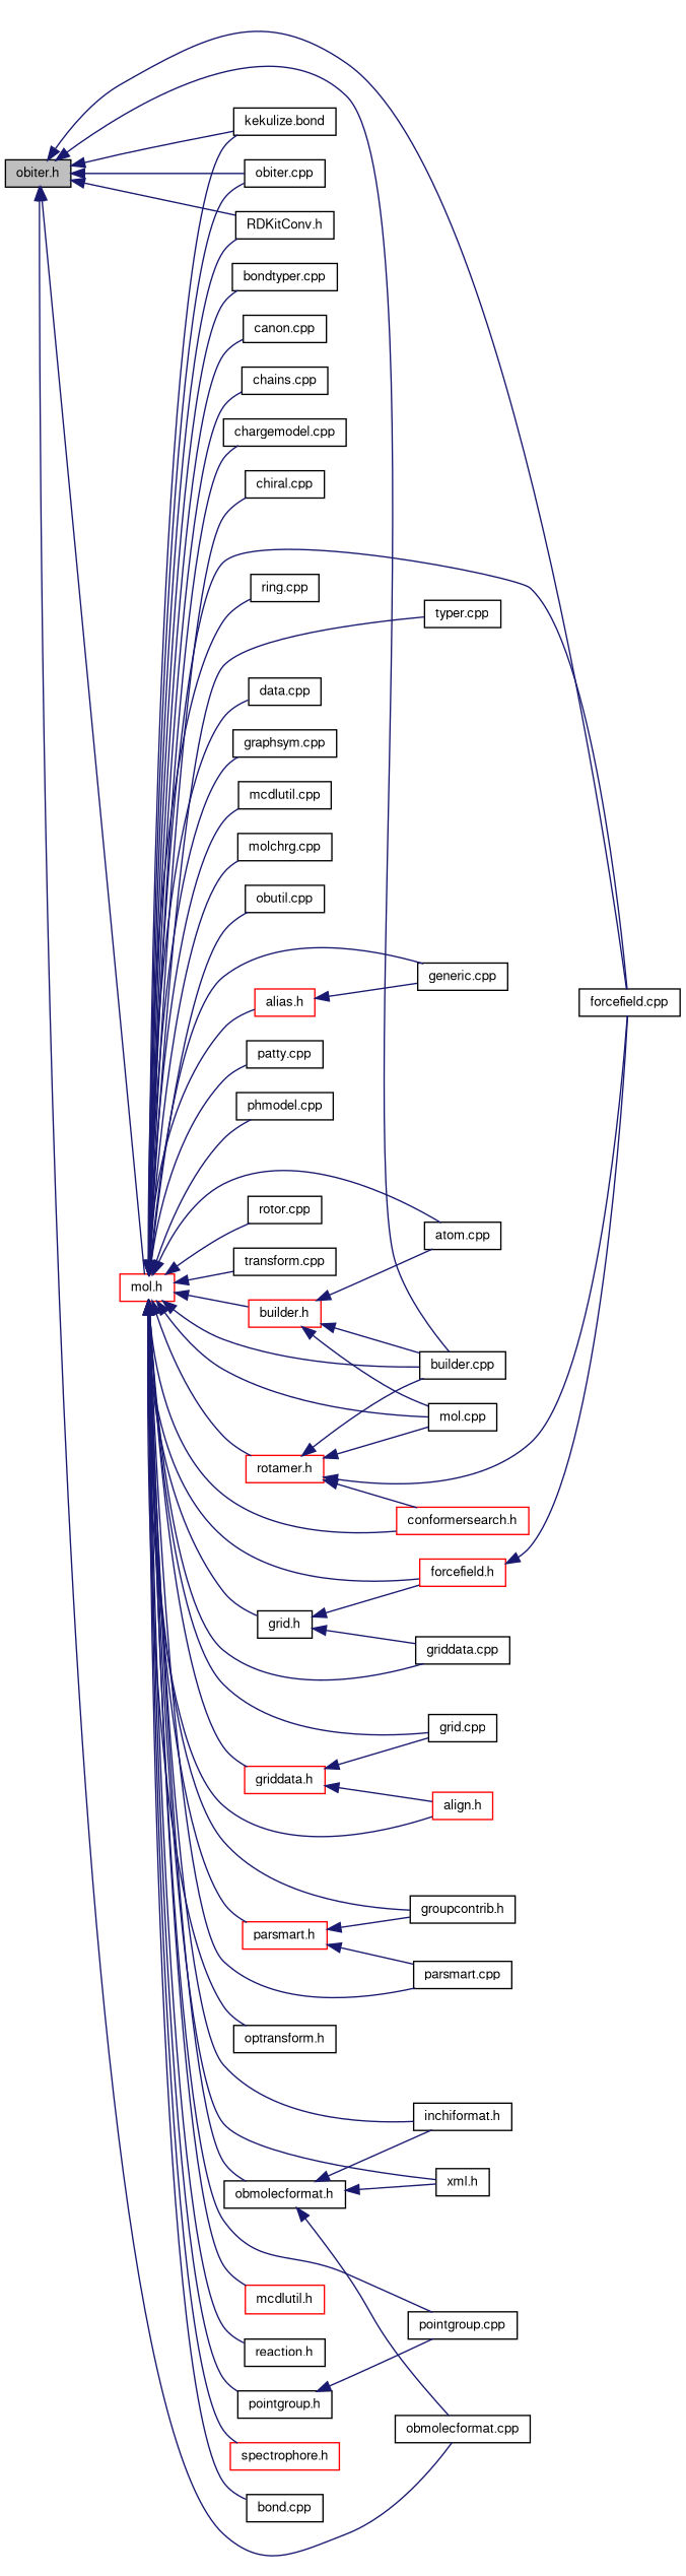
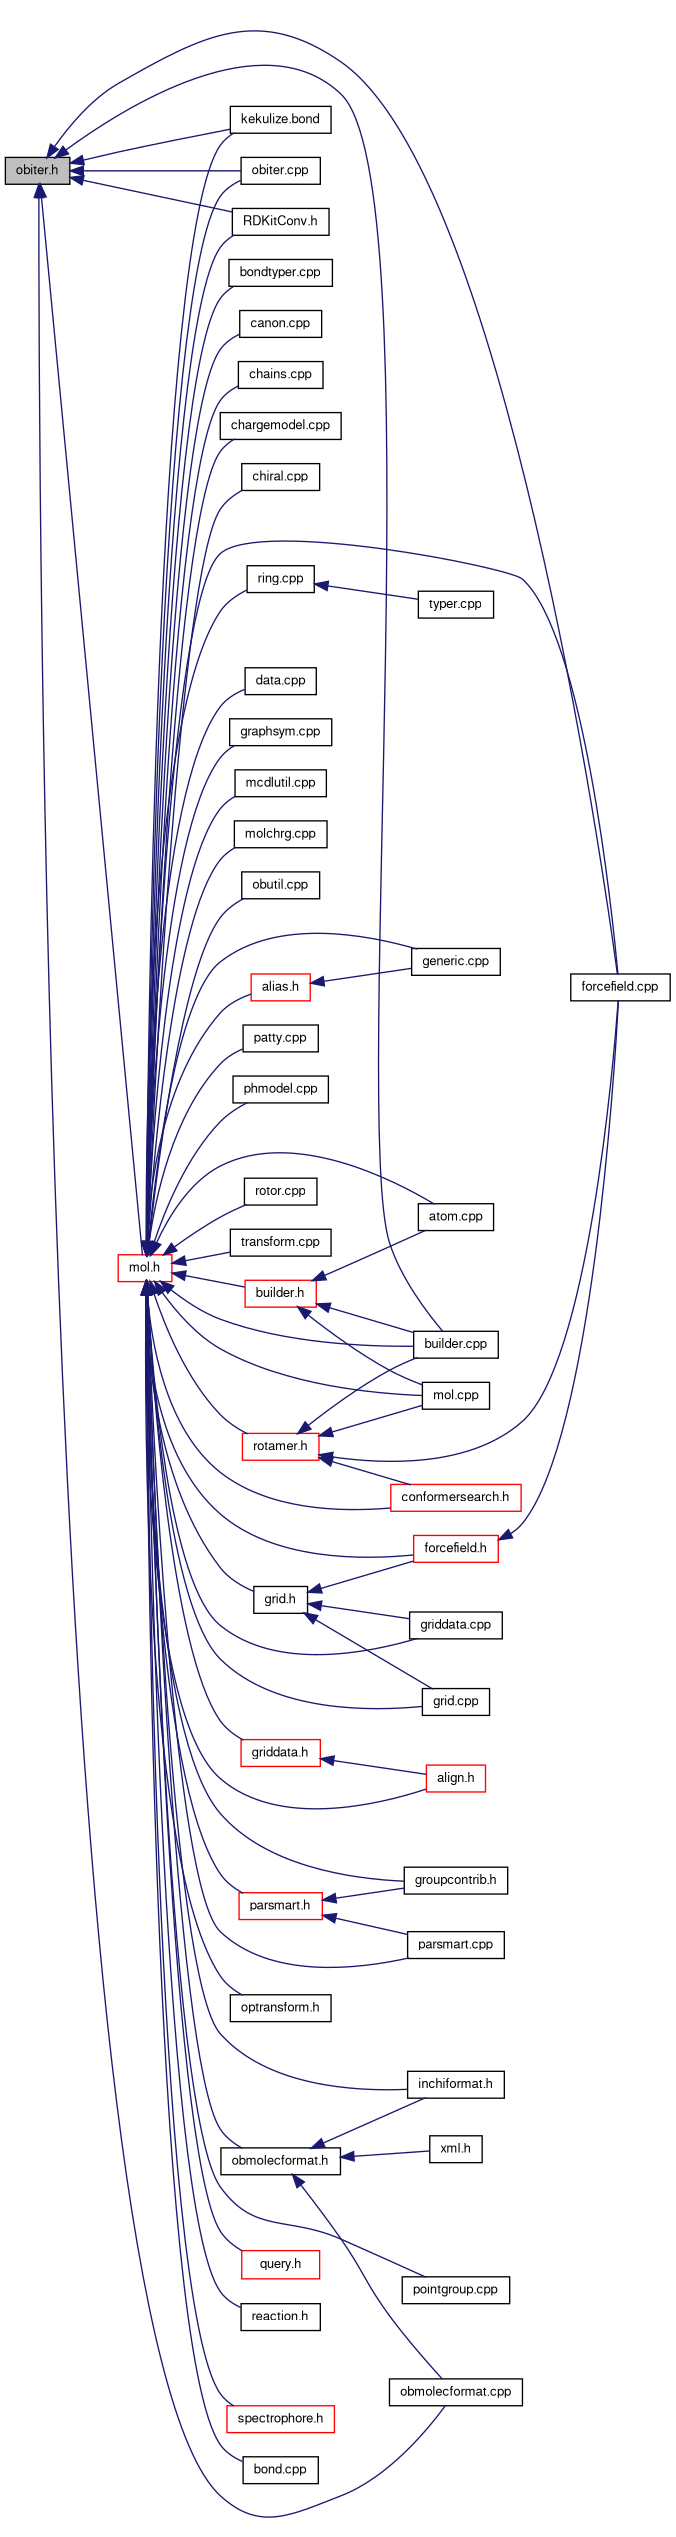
  digraph {
    rankdir=LR
    node [color=black fillcolor=white fontname=FreeSans fontsize=10 shape=record style=filled]
    edge [color=midnightblue dir=back fontname=FreeSans fontsize=10 labelfontname=FreeSans labelfontsize=10 style=solid]
    n1 [fillcolor=grey75 fontcolor=black height=0.2 label="obiter.h" width=0.4]
    n2 [color=red height=0.2 label="mol.h" width=0.4]
    n3 [height=0.2 label="builder.cpp" width=0.4]
    n4 [height=0.2 label="forcefield.cpp" width=0.4]
    n5 [height=0.2 label="obmolecformat.cpp" width=0.4]
    n6 [height=0.2 label="kekulize.bond" width=0.4]
    n7 [height=0.2 label="obiter.cpp" width=0.4]
    n8 [height=0.2 label="RDKitConv.h" width=0.4]
    n9 [color=red height=0.2 label="alias.h" width=0.4]
    n10 [height=0.2 label="generic.cpp" width=0.4]
    n11 [color=red height=0.2 label="builder.h" width=0.4]
    n12 [height=0.2 label="atom.cpp" width=0.4]
    n13 [height=0.2 label="mol.cpp" width=0.4]
    n14 [color=red height=0.2 label="conformersearch.h" width=0.4]
    n15 [color=red height=0.2 label="forcefield.h" width=0.4]
    n16 [height=0.2 label="grid.h" width=0.4]
    n17 [height=0.2 label="grid.cpp" width=0.4]
    n18 [height=0.2 label="griddata.cpp" width=0.4]
    n19 [height=0.2 label="groupcontrib.h" width=0.4]
    n20 [height=0.2 label="inchiformat.h" width=0.4]
    n21 [color=red height=0.2 label="griddata.h" width=0.4]
    n22 [color=red height=0.2 label="align.h" width=0.4]
    n23 [height=0.2 label="obmolecformat.h" width=0.4]
    n24 [height=0.2 label="xml.h" width=0.4]
    n25 [height=0.2 label="optransform.h" width=0.4]
    n26 [color=red height=0.2 label="parsmart.h" width=0.4]
    n27 [height=0.2 label="parsmart.cpp" width=0.4]
-   n28 [height=0.2 label="pointgroup.h" width=0.4]
    n29 [height=0.2 label="pointgroup.cpp" width=0.4]
-   n30 [color=red height=0.2 label="mcdlutil.h" width=0.4]
+   n30 [color=red height=0.2 label="query.h" width=0.4]
    n31 [height=0.2 label="reaction.h" width=0.4]
    n32 [color=red height=0.2 label="rotamer.h" width=0.4]
    n33 [color=red height=0.2 label="spectrophore.h" width=0.4]
    n34 [height=0.2 label="bond.cpp" width=0.4]
    n35 [height=0.2 label="bondtyper.cpp" width=0.4]
    n36 [height=0.2 label="canon.cpp" width=0.4]
    n37 [height=0.2 label="chains.cpp" width=0.4]
    n38 [height=0.2 label="chargemodel.cpp" width=0.4]
    n39 [height=0.2 label="chiral.cpp" width=0.4]
    n40 [height=0.2 label="data.cpp" width=0.4]
    n41 [height=0.2 label="graphsym.cpp" width=0.4]
    n42 [height=0.2 label="mcdlutil.cpp" width=0.4]
    n43 [height=0.2 label="molchrg.cpp" width=0.4]
    n44 [height=0.2 label="obutil.cpp" width=0.4]
    n45 [height=0.2 label="patty.cpp" width=0.4]
    n46 [height=0.2 label="phmodel.cpp" width=0.4]
    n47 [height=0.2 label="ring.cpp" width=0.4]
    n48 [height=0.2 label="rotor.cpp" width=0.4]
    n49 [height=0.2 label="transform.cpp" width=0.4]
    n50 [height=0.2 label="typer.cpp" width=0.4]
    n1 -> n2
    n1 -> n3
    n1 -> n4
    n1 -> n5
    n1 -> n6
    n1 -> n7
    n1 -> n8
    n2 -> n3
    n2 -> n4
    n2 -> n6
    n2 -> n7
    n2 -> n8
    n2 -> n9
    n2 -> n10
    n2 -> n11
    n2 -> n12
    n2 -> n13
    n2 -> n14
    n2 -> n15
    n2 -> n16
    n2 -> n17
    n2 -> n18
    n2 -> n19
    n2 -> n20
    n2 -> n21
    n2 -> n22
    n2 -> n23
-   n2 -> n24
    n2 -> n25
    n2 -> n26
    n2 -> n27
-   n2 -> n28
    n2 -> n29
    n2 -> n30
    n2 -> n31
    n2 -> n32
    n2 -> n33
    n2 -> n34
    n2 -> n35
    n2 -> n36
    n2 -> n37
    n2 -> n38
    n2 -> n39
    n2 -> n40
    n2 -> n41
    n2 -> n42
    n2 -> n43
    n2 -> n44
    n2 -> n45
    n2 -> n46
    n2 -> n47
    n2 -> n48
    n2 -> n49
-   n2 -> n50
+   n47 -> n50
    n9 -> n10
    n11 -> n3
    n11 -> n12
    n11 -> n13
    n15 -> n4
    n16 -> n15
-   n21 -> n17
+   n16 -> n17
    n16 -> n18
    n21 -> n22
    n23 -> n5
    n23 -> n20
    n23 -> n24
    n26 -> n19
    n26 -> n27
-   n28 -> n29
    n32 -> n3
    n32 -> n4
    n32 -> n13
    n32 -> n14
  }
